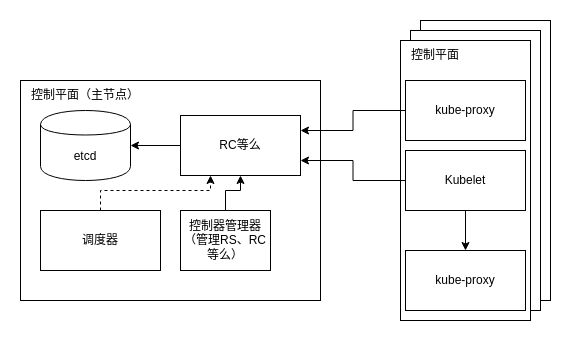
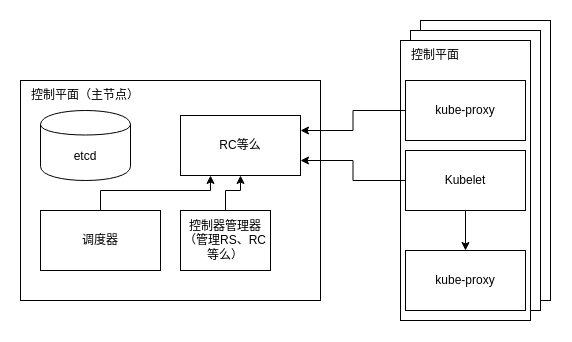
  <mxCell id="0" />
  <mxCell id="1" parent="0" />
  <mxCell id="2" value="" style="rounded=0;whiteSpace=wrap;html=1;" vertex="1" parent="1"><mxGeometry x="420" y="20" width="130" height="280" as="geometry" /></mxCell>
  <mxCell id="3" value="" style="rounded=0;whiteSpace=wrap;html=1;" vertex="1" parent="1"><mxGeometry x="410" y="30" width="130" height="280" as="geometry" /></mxCell>
  <mxCell id="4" value="" style="rounded=0;whiteSpace=wrap;html=1;" vertex="1" parent="1"><mxGeometry x="20" y="80" width="300" height="220" as="geometry" /></mxCell>
  <mxCell id="5" value="etcd" style="shape=cylinder;whiteSpace=wrap;html=1;boundedLbl=1;backgroundOutline=1;" vertex="1" parent="1"><mxGeometry x="40" y="110" width="90" height="70" as="geometry" /></mxCell>
- <mxCell id="6" style="edgeStyle=orthogonalEdgeStyle;rounded=0;orthogonalLoop=1;jettySize=auto;html=1;" edge="1" parent="1" source="7" target="5"><mxGeometry relative="1" as="geometry" /></mxCell>
  <mxCell id="7" value="RC等么" style="rounded=0;whiteSpace=wrap;html=1;" vertex="1" parent="1"><mxGeometry x="180" y="115" width="120" height="60" as="geometry" /></mxCell>
  <mxCell id="8" style="edgeStyle=orthogonalEdgeStyle;rounded=0;orthogonalLoop=1;jettySize=auto;html=1;" edge="1" parent="1" source="9" target="7"><mxGeometry relative="1" as="geometry" /></mxCell>
  <mxCell id="9" value="控制器管理器&lt;br&gt;（管理RS、RC等么）" style="rounded=0;whiteSpace=wrap;html=1;" vertex="1" parent="1"><mxGeometry x="180" y="210" width="90" height="60" as="geometry" /></mxCell>
- <mxCell id="10" style="edgeStyle=orthogonalEdgeStyle;rounded=0;orthogonalLoop=1;jettySize=auto;html=1;entryX=0.25;entryY=1;entryDx=0;entryDy=0;dashed=1;" edge="1" parent="1" source="11" target="7"><mxGeometry relative="1" as="geometry"><Array as="points"><mxPoint x="100" y="190" /><mxPoint x="210" y="190" /></Array></mxGeometry></mxCell>
+ <mxCell id="10" style="edgeStyle=orthogonalEdgeStyle;rounded=0;orthogonalLoop=1;jettySize=auto;html=1;entryX=0.25;entryY=1;entryDx=0;entryDy=0;" edge="1" parent="1" source="11" target="7"><mxGeometry relative="1" as="geometry"><Array as="points"><mxPoint x="100" y="190" /><mxPoint x="210" y="190" /></Array></mxGeometry></mxCell>
  <mxCell id="11" value="调度器" style="rounded=0;whiteSpace=wrap;html=1;" vertex="1" parent="1"><mxGeometry x="40" y="210" width="120" height="60" as="geometry" /></mxCell>
  <mxCell id="12" value="" style="rounded=0;whiteSpace=wrap;html=1;" vertex="1" parent="1"><mxGeometry x="400" y="40" width="130" height="280" as="geometry" /></mxCell>
  <mxCell id="13" style="edgeStyle=orthogonalEdgeStyle;rounded=0;orthogonalLoop=1;jettySize=auto;html=1;entryX=1;entryY=0.25;entryDx=0;entryDy=0;" edge="1" parent="1" source="14" target="7"><mxGeometry relative="1" as="geometry" /></mxCell>
  <mxCell id="14" value="kube-proxy" style="rounded=0;whiteSpace=wrap;html=1;" vertex="1" parent="1"><mxGeometry x="405" y="80" width="120" height="60" as="geometry" /></mxCell>
  <mxCell id="15" style="edgeStyle=orthogonalEdgeStyle;rounded=0;orthogonalLoop=1;jettySize=auto;html=1;" edge="1" parent="1" source="17" target="18"><mxGeometry relative="1" as="geometry" /></mxCell>
  <mxCell id="16" style="edgeStyle=orthogonalEdgeStyle;rounded=0;orthogonalLoop=1;jettySize=auto;html=1;entryX=1;entryY=0.75;entryDx=0;entryDy=0;" edge="1" parent="1" source="17" target="7"><mxGeometry relative="1" as="geometry" /></mxCell>
  <mxCell id="17" value="Kubelet" style="rounded=0;whiteSpace=wrap;html=1;" vertex="1" parent="1"><mxGeometry x="405" y="150" width="120" height="60" as="geometry" /></mxCell>
  <mxCell id="18" value="kube-proxy" style="rounded=0;whiteSpace=wrap;html=1;" vertex="1" parent="1"><mxGeometry x="405" y="250" width="120" height="60" as="geometry" /></mxCell>
  <mxCell id="19" value="控制平面" style="text;html=1;strokeColor=none;fillColor=none;align=center;verticalAlign=middle;whiteSpace=wrap;rounded=0;" vertex="1" parent="1"><mxGeometry x="390" y="40" width="90" height="30" as="geometry" /></mxCell>
  <mxCell id="20" value="控制平面（主节点）" style="text;html=1;strokeColor=none;fillColor=none;align=center;verticalAlign=middle;whiteSpace=wrap;rounded=0;" vertex="1" parent="1"><mxGeometry x="30" y="80" width="110" height="30" as="geometry" /></mxCell>
